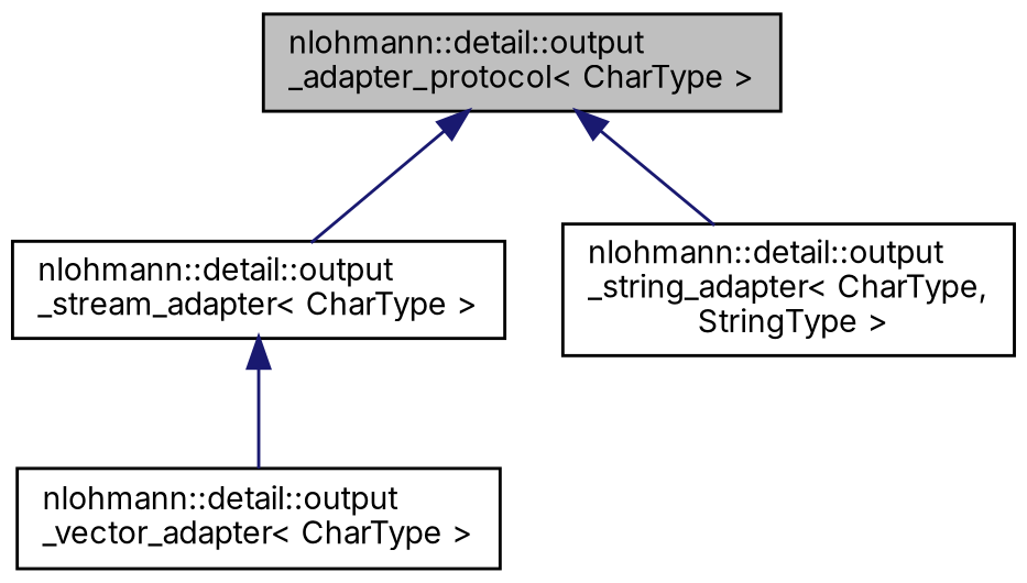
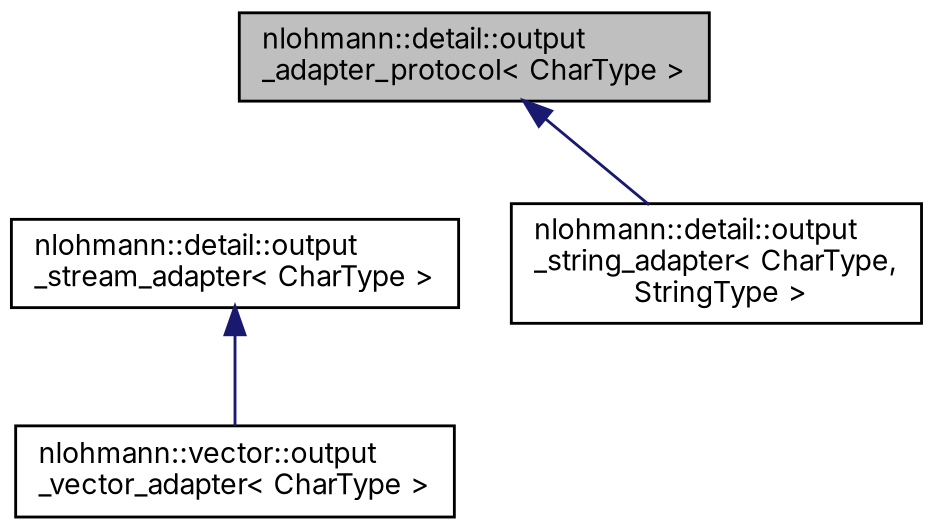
  digraph {
    fontname=Inter
    rankdir=TB
    node [color=black fillcolor=white fontname=Inter fontsize=10 shape=record style=filled]
    edge [color=midnightblue dir=back fontname=Inter fontsize=10 labelfontname=Helvetica labelfontsize=10 style=solid]
    n1 [fillcolor=grey75 fontcolor=black height=0.2 label="nlohmann::detail::output\l_adapter_protocol\< CharType \>" width=0.4]
    n2 [height=0.2 label="nlohmann::detail::output\l_stream_adapter\< CharType \>" width=0.4]
    n3 [height=0.2 label="nlohmann::detail::output\l_string_adapter\< CharType,\l StringType \>" width=0.4]
-   n4 [height=0.2 label="nlohmann::detail::output\l_vector_adapter\< CharType \>" width=0.4]
-   n1 -> n2
+   n4 [height=0.2 label="nlohmann::vector::output\l_vector_adapter\< CharType \>" width=0.4]
    n1 -> n3
    n2 -> n4
  }
